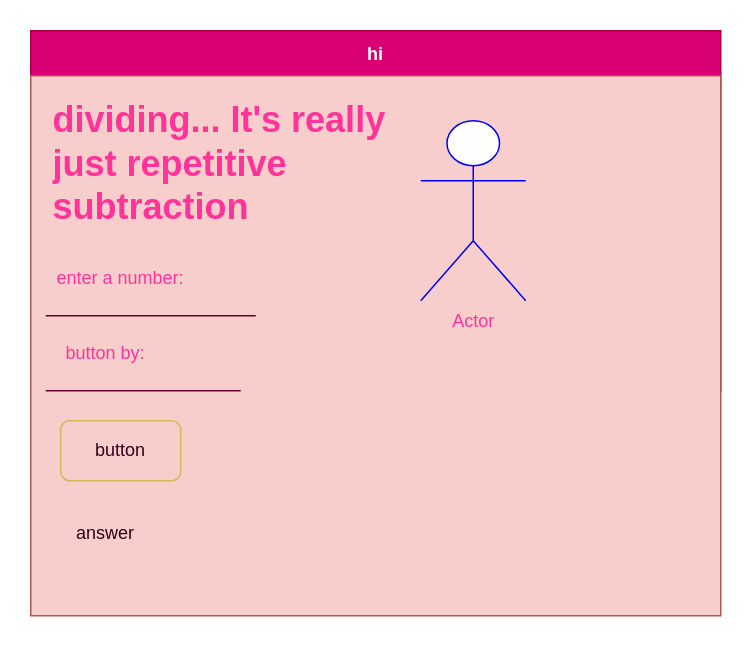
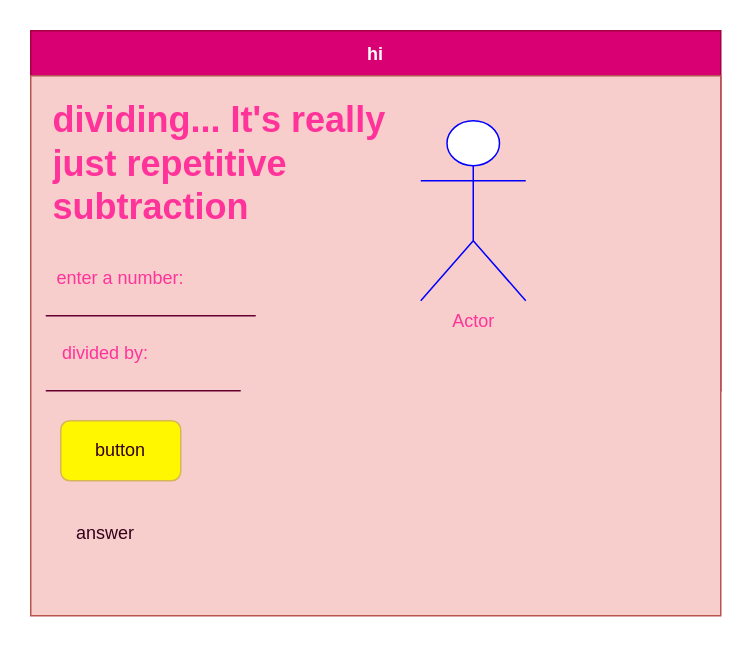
  <mxCell id="0" />
  <mxCell id="1" parent="0" />
  <mxCell id="2" value="hi" style="swimlane;startSize=30;fillColor=#d80073;fontColor=#ffffff;strokeColor=#A50040;" parent="1" vertex="1"><mxGeometry x="20" y="20" width="460" height="240" as="geometry" /></mxCell>
  <mxCell id="3" value="" style="rounded=0;whiteSpace=wrap;html=1;fillColor=#f8cecc;strokeColor=#b85450;" vertex="1" parent="1"><mxGeometry x="20" y="50" width="460" height="360" as="geometry" /></mxCell>
  <mxCell id="4" value="&lt;font color=&quot;#ff3399&quot;&gt;Actor&lt;/font&gt;" style="shape=umlActor;verticalLabelPosition=bottom;verticalAlign=top;html=1;outlineConnect=0;strokeColor=#0000FF;" vertex="1" parent="1"><mxGeometry x="280" y="80" width="70" height="120" as="geometry" /></mxCell>
  <mxCell id="5" value="&lt;h1&gt;dividing... It's really just repetitive subtraction&lt;/h1&gt;" style="text;html=1;strokeColor=none;fillColor=none;spacing=5;spacingTop=-20;whiteSpace=wrap;overflow=hidden;rounded=0;fontColor=#FF3399;" vertex="1" parent="1"><mxGeometry x="30" y="60" width="240" height="120" as="geometry" /></mxCell>
  <mxCell id="6" value="enter a number:" style="text;html=1;strokeColor=none;fillColor=none;align=center;verticalAlign=middle;whiteSpace=wrap;rounded=0;fontColor=#FF3399;" vertex="1" parent="1"><mxGeometry x="30" y="170" width="100" height="30" as="geometry" /></mxCell>
  <mxCell id="7" value="" style="endArrow=none;html=1;fontColor=#FF3399;strokeColor=#660033;" edge="1" parent="1"><mxGeometry width="50" height="50" relative="1" as="geometry"><mxPoint x="170" y="210" as="sourcePoint" /><mxPoint x="30" y="210" as="targetPoint" /></mxGeometry></mxCell>
- <mxCell id="8" value="button by:" style="text;html=1;strokeColor=none;fillColor=none;align=center;verticalAlign=middle;whiteSpace=wrap;rounded=0;fontColor=#FF3399;" vertex="1" parent="1"><mxGeometry x="30" y="220" width="80" height="30" as="geometry" /></mxCell>
+ <mxCell id="8" value="divided by:" style="text;html=1;strokeColor=none;fillColor=none;align=center;verticalAlign=middle;whiteSpace=wrap;rounded=0;fontColor=#FF3399;" vertex="1" parent="1"><mxGeometry x="30" y="220" width="80" height="30" as="geometry" /></mxCell>
  <mxCell id="9" value="" style="endArrow=none;html=1;fontColor=#FF3399;strokeColor=#660033;" edge="1" parent="1"><mxGeometry width="50" height="50" relative="1" as="geometry"><mxPoint x="30" y="260" as="sourcePoint" /><mxPoint x="160" y="260" as="targetPoint" /></mxGeometry></mxCell>
- <mxCell id="10" value="button" style="rounded=1;whiteSpace=wrap;html=1;strokeColor=#d6b656;fillColor=#f8cecc;fontColor=#33001A;" vertex="1" parent="1"><mxGeometry x="40" y="280" width="80" height="40" as="geometry" /></mxCell>
+ <mxCell id="10" value="button" style="rounded=1;whiteSpace=wrap;html=1;strokeColor=#d6b656;fillColor=#FFF700;fontColor=#33001A;" vertex="1" parent="1"><mxGeometry x="40" y="280" width="80" height="40" as="geometry" /></mxCell>
  <mxCell id="11" value="answer" style="text;html=1;strokeColor=none;fillColor=none;align=center;verticalAlign=middle;whiteSpace=wrap;rounded=0;fontColor=#33001A;" vertex="1" parent="1"><mxGeometry x="40" y="340" width="60" height="30" as="geometry" /></mxCell>
